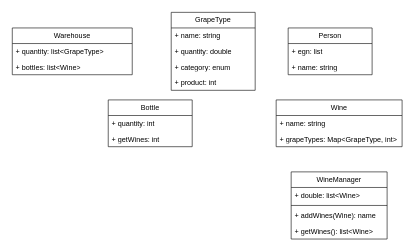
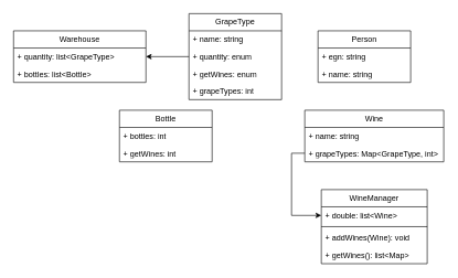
  <mxCell id="0" />
  <mxCell id="1" parent="0" />
  <mxCell id="2" value="Warehouse" style="swimlane;fontStyle=0;childLayout=stackLayout;horizontal=1;startSize=26;fillColor=none;horizontalStack=0;resizeParent=1;resizeParentMax=0;resizeLast=0;collapsible=1;marginBottom=0;whiteSpace=wrap;html=1;" vertex="1" parent="1"><mxGeometry x="20" y="46" width="200" height="78" as="geometry" /></mxCell>
  <mxCell id="3" value="+ quantity: list&amp;lt;GrapeType&amp;gt;" style="text;strokeColor=none;fillColor=none;align=left;verticalAlign=top;spacingLeft=4;spacingRight=4;overflow=hidden;rotatable=0;points=[[0,0.5],[1,0.5]];portConstraint=eastwest;whiteSpace=wrap;html=1;" vertex="1" parent="2"><mxGeometry y="26" width="200" height="26" as="geometry" /></mxCell>
- <mxCell id="4" value="+ bottles: list&amp;lt;Wine&amp;gt;" style="text;strokeColor=none;fillColor=none;align=left;verticalAlign=top;spacingLeft=4;spacingRight=4;overflow=hidden;rotatable=0;points=[[0,0.5],[1,0.5]];portConstraint=eastwest;whiteSpace=wrap;html=1;" vertex="1" parent="2"><mxGeometry y="52" width="200" height="26" as="geometry" /></mxCell>
+ <mxCell id="4" value="+ bottles: list&amp;lt;Bottle&amp;gt;" style="text;strokeColor=none;fillColor=none;align=left;verticalAlign=top;spacingLeft=4;spacingRight=4;overflow=hidden;rotatable=0;points=[[0,0.5],[1,0.5]];portConstraint=eastwest;whiteSpace=wrap;html=1;" vertex="1" parent="2"><mxGeometry y="52" width="200" height="26" as="geometry" /></mxCell>
+ <mxCell id="5" style="edgeStyle=orthogonalEdgeStyle;rounded=0;orthogonalLoop=1;jettySize=auto;html=1;entryX=1;entryY=0.5;entryDx=0;entryDy=0;" edge="1" parent="1" source="6" target="3"><mxGeometry relative="1" as="geometry" /></mxCell>
  <mxCell id="6" value="GrapeType" style="swimlane;fontStyle=0;childLayout=stackLayout;horizontal=1;startSize=26;fillColor=none;horizontalStack=0;resizeParent=1;resizeParentMax=0;resizeLast=0;collapsible=1;marginBottom=0;whiteSpace=wrap;html=1;" vertex="1" parent="1"><mxGeometry x="285" y="20" width="140" height="130" as="geometry"><mxRectangle x="340" y="70" width="100" height="30" as="alternateBounds" /></mxGeometry></mxCell>
  <mxCell id="7" value="+ name: string" style="text;strokeColor=none;fillColor=none;align=left;verticalAlign=top;spacingLeft=4;spacingRight=4;overflow=hidden;rotatable=0;points=[[0,0.5],[1,0.5]];portConstraint=eastwest;whiteSpace=wrap;html=1;" vertex="1" parent="6"><mxGeometry y="26" width="140" height="26" as="geometry" /></mxCell>
- <mxCell id="8" value="+ quantity: double" style="text;strokeColor=none;fillColor=none;align=left;verticalAlign=top;spacingLeft=4;spacingRight=4;overflow=hidden;rotatable=0;points=[[0,0.5],[1,0.5]];portConstraint=eastwest;whiteSpace=wrap;html=1;" vertex="1" parent="6"><mxGeometry y="52" width="140" height="26" as="geometry" /></mxCell>
- <mxCell id="9" value="+ category: enum" style="text;strokeColor=none;fillColor=none;align=left;verticalAlign=top;spacingLeft=4;spacingRight=4;overflow=hidden;rotatable=0;points=[[0,0.5],[1,0.5]];portConstraint=eastwest;whiteSpace=wrap;html=1;" vertex="1" parent="6"><mxGeometry y="78" width="140" height="26" as="geometry" /></mxCell>
- <mxCell id="10" value="+ product: int" style="text;strokeColor=none;fillColor=none;align=left;verticalAlign=top;spacingLeft=4;spacingRight=4;overflow=hidden;rotatable=0;points=[[0,0.5],[1,0.5]];portConstraint=eastwest;whiteSpace=wrap;html=1;" vertex="1" parent="6"><mxGeometry y="104" width="140" height="26" as="geometry" /></mxCell>
+ <mxCell id="8" value="+ quantity: enum" style="text;strokeColor=none;fillColor=none;align=left;verticalAlign=top;spacingLeft=4;spacingRight=4;overflow=hidden;rotatable=0;points=[[0,0.5],[1,0.5]];portConstraint=eastwest;whiteSpace=wrap;html=1;" vertex="1" parent="6"><mxGeometry y="52" width="140" height="26" as="geometry" /></mxCell>
+ <mxCell id="9" value="+ getWines: enum" style="text;strokeColor=none;fillColor=none;align=left;verticalAlign=top;spacingLeft=4;spacingRight=4;overflow=hidden;rotatable=0;points=[[0,0.5],[1,0.5]];portConstraint=eastwest;whiteSpace=wrap;html=1;" vertex="1" parent="6"><mxGeometry y="78" width="140" height="26" as="geometry" /></mxCell>
+ <mxCell id="10" value="+ grapeTypes: int" style="text;strokeColor=none;fillColor=none;align=left;verticalAlign=top;spacingLeft=4;spacingRight=4;overflow=hidden;rotatable=0;points=[[0,0.5],[1,0.5]];portConstraint=eastwest;whiteSpace=wrap;html=1;" vertex="1" parent="6"><mxGeometry y="104" width="140" height="26" as="geometry" /></mxCell>
  <mxCell id="11" value="Bottle" style="swimlane;fontStyle=0;childLayout=stackLayout;horizontal=1;startSize=26;fillColor=none;horizontalStack=0;resizeParent=1;resizeParentMax=0;resizeLast=0;collapsible=1;marginBottom=0;whiteSpace=wrap;html=1;" vertex="1" parent="1"><mxGeometry x="180" y="166" width="140" height="78" as="geometry" /></mxCell>
- <mxCell id="12" value="+ quantity: int" style="text;strokeColor=none;fillColor=none;align=left;verticalAlign=top;spacingLeft=4;spacingRight=4;overflow=hidden;rotatable=0;points=[[0,0.5],[1,0.5]];portConstraint=eastwest;whiteSpace=wrap;html=1;" vertex="1" parent="11"><mxGeometry y="26" width="140" height="26" as="geometry" /></mxCell>
+ <mxCell id="12" value="+ bottles: int" style="text;strokeColor=none;fillColor=none;align=left;verticalAlign=top;spacingLeft=4;spacingRight=4;overflow=hidden;rotatable=0;points=[[0,0.5],[1,0.5]];portConstraint=eastwest;whiteSpace=wrap;html=1;" vertex="1" parent="11"><mxGeometry y="26" width="140" height="26" as="geometry" /></mxCell>
  <mxCell id="13" value="+ getWines: int" style="text;strokeColor=none;fillColor=none;align=left;verticalAlign=top;spacingLeft=4;spacingRight=4;overflow=hidden;rotatable=0;points=[[0,0.5],[1,0.5]];portConstraint=eastwest;whiteSpace=wrap;html=1;" vertex="1" parent="11"><mxGeometry y="52" width="140" height="26" as="geometry" /></mxCell>
  <mxCell id="14" value="Wine" style="swimlane;fontStyle=0;childLayout=stackLayout;horizontal=1;startSize=26;fillColor=none;horizontalStack=0;resizeParent=1;resizeParentMax=0;resizeLast=0;collapsible=1;marginBottom=0;whiteSpace=wrap;html=1;" vertex="1" parent="1"><mxGeometry x="460" y="166" width="210" height="78" as="geometry" /></mxCell>
  <mxCell id="15" value="+ name: string" style="text;strokeColor=none;fillColor=none;align=left;verticalAlign=top;spacingLeft=4;spacingRight=4;overflow=hidden;rotatable=0;points=[[0,0.5],[1,0.5]];portConstraint=eastwest;whiteSpace=wrap;html=1;" vertex="1" parent="14"><mxGeometry y="26" width="210" height="26" as="geometry" /></mxCell>
  <mxCell id="16" value="+ grapeTypes: Map&amp;lt;GrapeType, int&amp;gt;" style="text;strokeColor=none;fillColor=none;align=left;verticalAlign=top;spacingLeft=4;spacingRight=4;overflow=hidden;rotatable=0;points=[[0,0.5],[1,0.5]];portConstraint=eastwest;whiteSpace=wrap;html=1;" vertex="1" parent="14"><mxGeometry y="52" width="210" height="26" as="geometry" /></mxCell>
  <mxCell id="17" value="WineManager" style="swimlane;fontStyle=0;align=center;verticalAlign=top;childLayout=stackLayout;horizontal=1;startSize=26;horizontalStack=0;resizeParent=1;resizeParentMax=0;resizeLast=0;collapsible=1;marginBottom=0;whiteSpace=wrap;html=1;" vertex="1" parent="1"><mxGeometry x="485" y="286" width="160" height="112" as="geometry" /></mxCell>
  <mxCell id="18" value="+ double: list&amp;lt;Wine&amp;gt;" style="text;strokeColor=none;fillColor=none;align=left;verticalAlign=top;spacingLeft=4;spacingRight=4;overflow=hidden;rotatable=0;points=[[0,0.5],[1,0.5]];portConstraint=eastwest;whiteSpace=wrap;html=1;" vertex="1" parent="17"><mxGeometry y="26" width="160" height="26" as="geometry" /></mxCell>
  <mxCell id="19" value="" style="line;strokeWidth=1;fillColor=none;align=left;verticalAlign=middle;spacingTop=-1;spacingLeft=3;spacingRight=3;rotatable=0;labelPosition=right;points=[];portConstraint=eastwest;strokeColor=inherit;" vertex="1" parent="17"><mxGeometry y="52" width="160" height="8" as="geometry" /></mxCell>
- <mxCell id="20" value="+ addWines(Wine): name" style="text;strokeColor=none;fillColor=none;align=left;verticalAlign=top;spacingLeft=4;spacingRight=4;overflow=hidden;rotatable=0;points=[[0,0.5],[1,0.5]];portConstraint=eastwest;whiteSpace=wrap;html=1;" vertex="1" parent="17"><mxGeometry y="60" width="160" height="26" as="geometry" /></mxCell>
- <mxCell id="21" value="+ getWines(): list&amp;lt;Wine&amp;gt;" style="text;strokeColor=none;fillColor=none;align=left;verticalAlign=top;spacingLeft=4;spacingRight=4;overflow=hidden;rotatable=0;points=[[0,0.5],[1,0.5]];portConstraint=eastwest;whiteSpace=wrap;html=1;" vertex="1" parent="17"><mxGeometry y="86" width="160" height="26" as="geometry" /></mxCell>
+ <mxCell id="20" value="+ addWines(Wine): void" style="text;strokeColor=none;fillColor=none;align=left;verticalAlign=top;spacingLeft=4;spacingRight=4;overflow=hidden;rotatable=0;points=[[0,0.5],[1,0.5]];portConstraint=eastwest;whiteSpace=wrap;html=1;" vertex="1" parent="17"><mxGeometry y="60" width="160" height="26" as="geometry" /></mxCell>
+ <mxCell id="21" value="+ getWines(): list&amp;lt;Map&amp;gt;" style="text;strokeColor=none;fillColor=none;align=left;verticalAlign=top;spacingLeft=4;spacingRight=4;overflow=hidden;rotatable=0;points=[[0,0.5],[1,0.5]];portConstraint=eastwest;whiteSpace=wrap;html=1;" vertex="1" parent="17"><mxGeometry y="86" width="160" height="26" as="geometry" /></mxCell>
  <mxCell id="22" value="Person" style="swimlane;fontStyle=0;childLayout=stackLayout;horizontal=1;startSize=26;fillColor=none;horizontalStack=0;resizeParent=1;resizeParentMax=0;resizeLast=0;collapsible=1;marginBottom=0;whiteSpace=wrap;html=1;" vertex="1" parent="1"><mxGeometry x="480" y="46" width="140" height="78" as="geometry" /></mxCell>
- <mxCell id="23" value="+ egn: list" style="text;strokeColor=none;fillColor=none;align=left;verticalAlign=top;spacingLeft=4;spacingRight=4;overflow=hidden;rotatable=0;points=[[0,0.5],[1,0.5]];portConstraint=eastwest;whiteSpace=wrap;html=1;" vertex="1" parent="22"><mxGeometry y="26" width="140" height="26" as="geometry" /></mxCell>
+ <mxCell id="23" value="+ egn: string" style="text;strokeColor=none;fillColor=none;align=left;verticalAlign=top;spacingLeft=4;spacingRight=4;overflow=hidden;rotatable=0;points=[[0,0.5],[1,0.5]];portConstraint=eastwest;whiteSpace=wrap;html=1;" vertex="1" parent="22"><mxGeometry y="26" width="140" height="26" as="geometry" /></mxCell>
  <mxCell id="24" value="+ name: string" style="text;strokeColor=none;fillColor=none;align=left;verticalAlign=top;spacingLeft=4;spacingRight=4;overflow=hidden;rotatable=0;points=[[0,0.5],[1,0.5]];portConstraint=eastwest;whiteSpace=wrap;html=1;" vertex="1" parent="22"><mxGeometry y="52" width="140" height="26" as="geometry" /></mxCell>
+ <mxCell id="25" style="edgeStyle=orthogonalEdgeStyle;rounded=0;orthogonalLoop=1;jettySize=auto;html=1;entryX=0;entryY=0.5;entryDx=0;entryDy=0;" edge="1" parent="1" source="16" target="18"><mxGeometry relative="1" as="geometry" /></mxCell>
